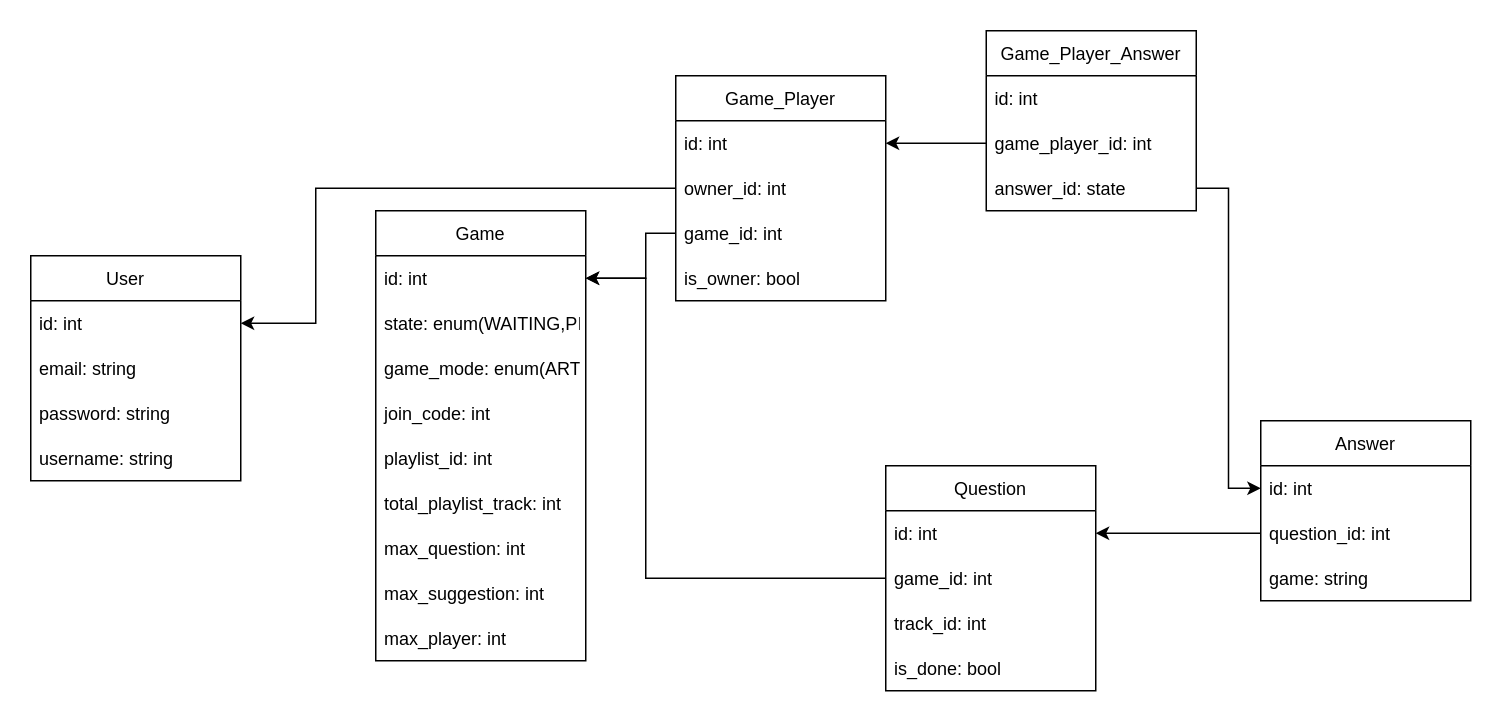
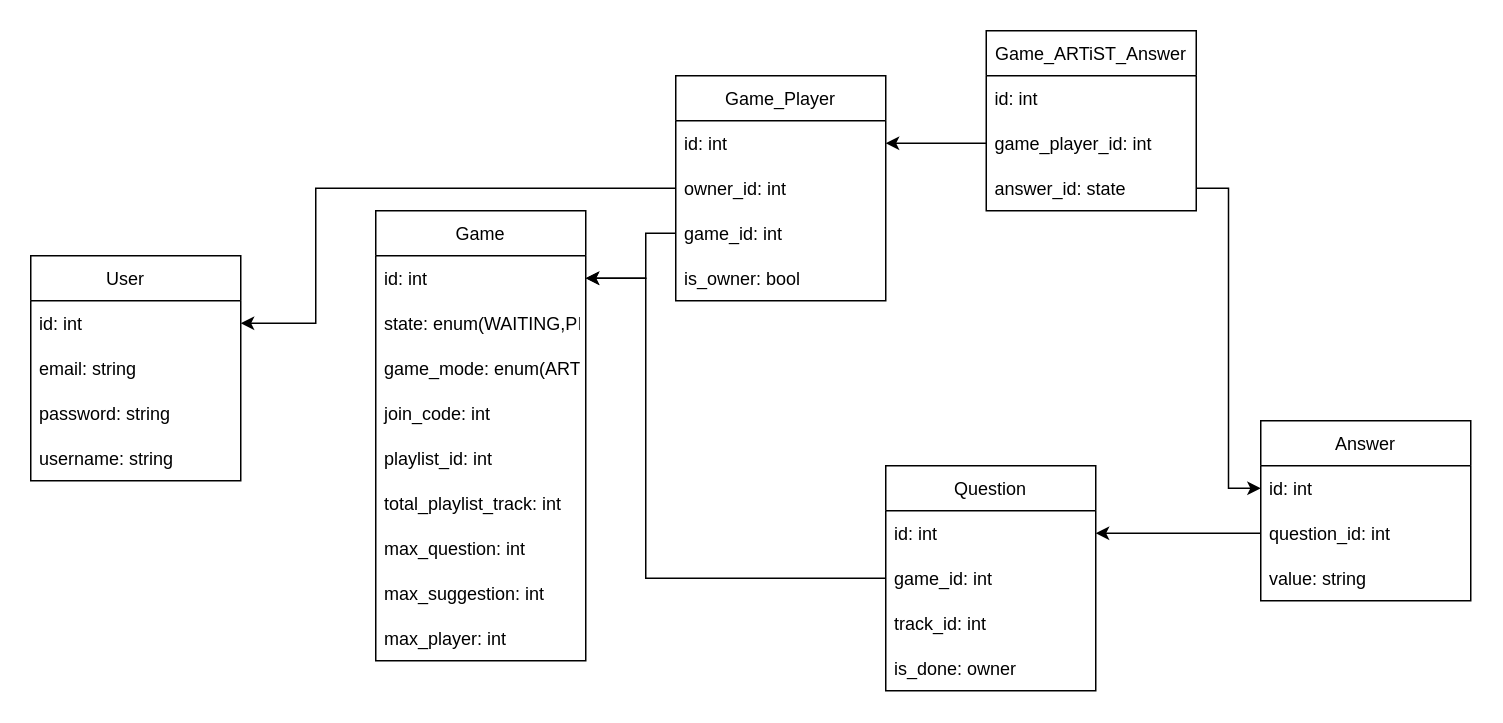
  <mxCell id="0" />
  <mxCell id="1" parent="0" />
  <mxCell id="2" value="User    " style="swimlane;fontStyle=0;childLayout=stackLayout;horizontal=1;startSize=30;horizontalStack=0;resizeParent=1;resizeParentMax=0;resizeLast=0;collapsible=1;marginBottom=0;" parent="1" vertex="1"><mxGeometry x="20" y="170" width="140" height="150" as="geometry" /></mxCell>
  <mxCell id="3" value="id: int" style="text;strokeColor=none;fillColor=none;align=left;verticalAlign=middle;spacingLeft=4;spacingRight=4;overflow=hidden;points=[[0,0.5],[1,0.5]];portConstraint=eastwest;rotatable=0;" parent="2" vertex="1"><mxGeometry y="30" width="140" height="30" as="geometry" /></mxCell>
  <mxCell id="4" value="email: string" style="text;strokeColor=none;fillColor=none;align=left;verticalAlign=middle;spacingLeft=4;spacingRight=4;overflow=hidden;points=[[0,0.5],[1,0.5]];portConstraint=eastwest;rotatable=0;" parent="2" vertex="1"><mxGeometry y="60" width="140" height="30" as="geometry" /></mxCell>
  <mxCell id="5" value="password: string" style="text;strokeColor=none;fillColor=none;align=left;verticalAlign=middle;spacingLeft=4;spacingRight=4;overflow=hidden;points=[[0,0.5],[1,0.5]];portConstraint=eastwest;rotatable=0;" parent="2" vertex="1"><mxGeometry y="90" width="140" height="30" as="geometry" /></mxCell>
  <mxCell id="6" value="username: string" style="text;strokeColor=none;fillColor=none;align=left;verticalAlign=middle;spacingLeft=4;spacingRight=4;overflow=hidden;points=[[0,0.5],[1,0.5]];portConstraint=eastwest;rotatable=0;" parent="2" vertex="1"><mxGeometry y="120" width="140" height="30" as="geometry" /></mxCell>
  <mxCell id="7" value="Game" style="swimlane;fontStyle=0;childLayout=stackLayout;horizontal=1;startSize=30;horizontalStack=0;resizeParent=1;resizeParentMax=0;resizeLast=0;collapsible=1;marginBottom=0;" parent="1" vertex="1"><mxGeometry x="250" y="140" width="140" height="300" as="geometry" /></mxCell>
  <mxCell id="8" value="id: int" style="text;strokeColor=none;fillColor=none;align=left;verticalAlign=middle;spacingLeft=4;spacingRight=4;overflow=hidden;points=[[0,0.5],[1,0.5]];portConstraint=eastwest;rotatable=0;" parent="7" vertex="1"><mxGeometry y="30" width="140" height="30" as="geometry" /></mxCell>
  <mxCell id="9" value="state: enum(WAITING,PROGRESS,FINISH)" style="text;strokeColor=none;fillColor=none;align=left;verticalAlign=middle;spacingLeft=4;spacingRight=4;overflow=hidden;points=[[0,0.5],[1,0.5]];portConstraint=eastwest;rotatable=0;" parent="7" vertex="1"><mxGeometry y="60" width="140" height="30" as="geometry" /></mxCell>
  <mxCell id="10" value="game_mode: enum(ARTiST,TRACK_NAME)" style="text;strokeColor=none;fillColor=none;align=left;verticalAlign=middle;spacingLeft=4;spacingRight=4;overflow=hidden;points=[[0,0.5],[1,0.5]];portConstraint=eastwest;rotatable=0;" parent="7" vertex="1"><mxGeometry y="90" width="140" height="30" as="geometry" /></mxCell>
  <mxCell id="11" value="join_code: int" style="text;strokeColor=none;fillColor=none;align=left;verticalAlign=middle;spacingLeft=4;spacingRight=4;overflow=hidden;points=[[0,0.5],[1,0.5]];portConstraint=eastwest;rotatable=0;" parent="7" vertex="1"><mxGeometry y="120" width="140" height="30" as="geometry" /></mxCell>
  <mxCell id="12" value="playlist_id: int" style="text;strokeColor=none;fillColor=none;align=left;verticalAlign=middle;spacingLeft=4;spacingRight=4;overflow=hidden;points=[[0,0.5],[1,0.5]];portConstraint=eastwest;rotatable=0;" parent="7" vertex="1"><mxGeometry y="150" width="140" height="30" as="geometry" /></mxCell>
  <mxCell id="13" value="total_playlist_track: int" style="text;strokeColor=none;fillColor=none;align=left;verticalAlign=middle;spacingLeft=4;spacingRight=4;overflow=hidden;points=[[0,0.5],[1,0.5]];portConstraint=eastwest;rotatable=0;" parent="7" vertex="1"><mxGeometry y="180" width="140" height="30" as="geometry" /></mxCell>
  <mxCell id="14" value="max_question: int" style="text;strokeColor=none;fillColor=none;align=left;verticalAlign=middle;spacingLeft=4;spacingRight=4;overflow=hidden;points=[[0,0.5],[1,0.5]];portConstraint=eastwest;rotatable=0;" parent="7" vertex="1"><mxGeometry y="210" width="140" height="30" as="geometry" /></mxCell>
  <mxCell id="15" value="max_suggestion: int" style="text;strokeColor=none;fillColor=none;align=left;verticalAlign=middle;spacingLeft=4;spacingRight=4;overflow=hidden;points=[[0,0.5],[1,0.5]];portConstraint=eastwest;rotatable=0;" parent="7" vertex="1"><mxGeometry y="240" width="140" height="30" as="geometry" /></mxCell>
  <mxCell id="16" value="max_player: int" style="text;strokeColor=none;fillColor=none;align=left;verticalAlign=middle;spacingLeft=4;spacingRight=4;overflow=hidden;points=[[0,0.5],[1,0.5]];portConstraint=eastwest;rotatable=0;" parent="7" vertex="1"><mxGeometry y="270" width="140" height="30" as="geometry" /></mxCell>
  <mxCell id="17" value="Game_Player" style="swimlane;fontStyle=0;childLayout=stackLayout;horizontal=1;startSize=30;horizontalStack=0;resizeParent=1;resizeParentMax=0;resizeLast=0;collapsible=1;marginBottom=0;" parent="1" vertex="1"><mxGeometry x="450" y="50" width="140" height="150" as="geometry" /></mxCell>
  <mxCell id="18" value="id: int" style="text;strokeColor=none;fillColor=none;align=left;verticalAlign=middle;spacingLeft=4;spacingRight=4;overflow=hidden;points=[[0,0.5],[1,0.5]];portConstraint=eastwest;rotatable=0;" parent="17" vertex="1"><mxGeometry y="30" width="140" height="30" as="geometry" /></mxCell>
  <mxCell id="19" value="owner_id: int" style="text;strokeColor=none;fillColor=none;align=left;verticalAlign=middle;spacingLeft=4;spacingRight=4;overflow=hidden;points=[[0,0.5],[1,0.5]];portConstraint=eastwest;rotatable=0;" parent="17" vertex="1"><mxGeometry y="60" width="140" height="30" as="geometry" /></mxCell>
  <mxCell id="20" value="game_id: int" style="text;strokeColor=none;fillColor=none;align=left;verticalAlign=middle;spacingLeft=4;spacingRight=4;overflow=hidden;points=[[0,0.5],[1,0.5]];portConstraint=eastwest;rotatable=0;" parent="17" vertex="1"><mxGeometry y="90" width="140" height="30" as="geometry" /></mxCell>
  <mxCell id="21" value="is_owner: bool" style="text;strokeColor=none;fillColor=none;align=left;verticalAlign=middle;spacingLeft=4;spacingRight=4;overflow=hidden;points=[[0,0.5],[1,0.5]];portConstraint=eastwest;rotatable=0;" vertex="1" parent="17"><mxGeometry y="120" width="140" height="30" as="geometry" /></mxCell>
  <mxCell id="22" style="edgeStyle=orthogonalEdgeStyle;rounded=0;orthogonalLoop=1;jettySize=auto;html=1;" parent="1" source="20" target="8" edge="1"><mxGeometry relative="1" as="geometry"><Array as="points"><mxPoint x="430" y="155" /><mxPoint x="430" y="185" /></Array></mxGeometry></mxCell>
  <mxCell id="23" value="Answer" style="swimlane;fontStyle=0;childLayout=stackLayout;horizontal=1;startSize=30;horizontalStack=0;resizeParent=1;resizeParentMax=0;resizeLast=0;collapsible=1;marginBottom=0;" parent="1" vertex="1"><mxGeometry x="840" y="280" width="140" height="120" as="geometry" /></mxCell>
  <mxCell id="24" value="id: int" style="text;strokeColor=none;fillColor=none;align=left;verticalAlign=middle;spacingLeft=4;spacingRight=4;overflow=hidden;points=[[0,0.5],[1,0.5]];portConstraint=eastwest;rotatable=0;" parent="23" vertex="1"><mxGeometry y="30" width="140" height="30" as="geometry" /></mxCell>
  <mxCell id="25" value="question_id: int" style="text;strokeColor=none;fillColor=none;align=left;verticalAlign=middle;spacingLeft=4;spacingRight=4;overflow=hidden;points=[[0,0.5],[1,0.5]];portConstraint=eastwest;rotatable=0;" parent="23" vertex="1"><mxGeometry y="60" width="140" height="30" as="geometry" /></mxCell>
- <mxCell id="26" value="game: string" style="text;strokeColor=none;fillColor=none;align=left;verticalAlign=middle;spacingLeft=4;spacingRight=4;overflow=hidden;points=[[0,0.5],[1,0.5]];portConstraint=eastwest;rotatable=0;" parent="23" vertex="1"><mxGeometry y="90" width="140" height="30" as="geometry" /></mxCell>
+ <mxCell id="26" value="value: string" style="text;strokeColor=none;fillColor=none;align=left;verticalAlign=middle;spacingLeft=4;spacingRight=4;overflow=hidden;points=[[0,0.5],[1,0.5]];portConstraint=eastwest;rotatable=0;" parent="23" vertex="1"><mxGeometry y="90" width="140" height="30" as="geometry" /></mxCell>
  <mxCell id="27" value="Question" style="swimlane;fontStyle=0;childLayout=stackLayout;horizontal=1;startSize=30;horizontalStack=0;resizeParent=1;resizeParentMax=0;resizeLast=0;collapsible=1;marginBottom=0;" parent="1" vertex="1"><mxGeometry x="590" y="310" width="140" height="150" as="geometry" /></mxCell>
  <mxCell id="28" value="id: int" style="text;strokeColor=none;fillColor=none;align=left;verticalAlign=middle;spacingLeft=4;spacingRight=4;overflow=hidden;points=[[0,0.5],[1,0.5]];portConstraint=eastwest;rotatable=0;" parent="27" vertex="1"><mxGeometry y="30" width="140" height="30" as="geometry" /></mxCell>
  <mxCell id="29" value="game_id: int" style="text;strokeColor=none;fillColor=none;align=left;verticalAlign=middle;spacingLeft=4;spacingRight=4;overflow=hidden;points=[[0,0.5],[1,0.5]];portConstraint=eastwest;rotatable=0;" parent="27" vertex="1"><mxGeometry y="60" width="140" height="30" as="geometry" /></mxCell>
  <mxCell id="30" value="track_id: int" style="text;strokeColor=none;fillColor=none;align=left;verticalAlign=middle;spacingLeft=4;spacingRight=4;overflow=hidden;points=[[0,0.5],[1,0.5]];portConstraint=eastwest;rotatable=0;" parent="27" vertex="1"><mxGeometry y="90" width="140" height="30" as="geometry" /></mxCell>
- <mxCell id="31" value="is_done: bool" style="text;strokeColor=none;fillColor=none;align=left;verticalAlign=middle;spacingLeft=4;spacingRight=4;overflow=hidden;points=[[0,0.5],[1,0.5]];portConstraint=eastwest;rotatable=0;" parent="27" vertex="1"><mxGeometry y="120" width="140" height="30" as="geometry" /></mxCell>
+ <mxCell id="31" value="is_done: owner" style="text;strokeColor=none;fillColor=none;align=left;verticalAlign=middle;spacingLeft=4;spacingRight=4;overflow=hidden;points=[[0,0.5],[1,0.5]];portConstraint=eastwest;rotatable=0;" parent="27" vertex="1"><mxGeometry y="120" width="140" height="30" as="geometry" /></mxCell>
  <mxCell id="32" style="edgeStyle=orthogonalEdgeStyle;rounded=0;orthogonalLoop=1;jettySize=auto;html=1;" parent="1" source="25" target="28" edge="1"><mxGeometry relative="1" as="geometry" /></mxCell>
- <mxCell id="33" value="Game_Player_Answer" style="swimlane;fontStyle=0;childLayout=stackLayout;horizontal=1;startSize=30;horizontalStack=0;resizeParent=1;resizeParentMax=0;resizeLast=0;collapsible=1;marginBottom=0;" parent="1" vertex="1"><mxGeometry x="657" y="20" width="140" height="120" as="geometry" /></mxCell>
+ <mxCell id="33" value="Game_ARTiST_Answer" style="swimlane;fontStyle=0;childLayout=stackLayout;horizontal=1;startSize=30;horizontalStack=0;resizeParent=1;resizeParentMax=0;resizeLast=0;collapsible=1;marginBottom=0;" parent="1" vertex="1"><mxGeometry x="657" y="20" width="140" height="120" as="geometry" /></mxCell>
  <mxCell id="34" value="id: int" style="text;strokeColor=none;fillColor=none;align=left;verticalAlign=middle;spacingLeft=4;spacingRight=4;overflow=hidden;points=[[0,0.5],[1,0.5]];portConstraint=eastwest;rotatable=0;" parent="33" vertex="1"><mxGeometry y="30" width="140" height="30" as="geometry" /></mxCell>
  <mxCell id="35" value="game_player_id: int" style="text;strokeColor=none;fillColor=none;align=left;verticalAlign=middle;spacingLeft=4;spacingRight=4;overflow=hidden;points=[[0,0.5],[1,0.5]];portConstraint=eastwest;rotatable=0;" parent="33" vertex="1"><mxGeometry y="60" width="140" height="30" as="geometry" /></mxCell>
  <mxCell id="36" value="answer_id: state" style="text;strokeColor=none;fillColor=none;align=left;verticalAlign=middle;spacingLeft=4;spacingRight=4;overflow=hidden;points=[[0,0.5],[1,0.5]];portConstraint=eastwest;rotatable=0;" parent="33" vertex="1"><mxGeometry y="90" width="140" height="30" as="geometry" /></mxCell>
  <mxCell id="37" style="edgeStyle=orthogonalEdgeStyle;rounded=0;orthogonalLoop=1;jettySize=auto;html=1;exitX=0;exitY=0.5;exitDx=0;exitDy=0;" parent="1" source="35" target="18" edge="1"><mxGeometry relative="1" as="geometry" /></mxCell>
  <mxCell id="38" style="edgeStyle=orthogonalEdgeStyle;rounded=0;orthogonalLoop=1;jettySize=auto;html=1;entryX=0;entryY=0.5;entryDx=0;entryDy=0;" parent="1" source="36" target="24" edge="1"><mxGeometry relative="1" as="geometry" /></mxCell>
  <mxCell id="39" style="edgeStyle=orthogonalEdgeStyle;rounded=0;orthogonalLoop=1;jettySize=auto;html=1;" parent="1" source="19" target="3" edge="1"><mxGeometry relative="1" as="geometry"><Array as="points"><mxPoint x="210" y="125" /><mxPoint x="210" y="215" /></Array></mxGeometry></mxCell>
  <mxCell id="40" style="edgeStyle=orthogonalEdgeStyle;rounded=0;orthogonalLoop=1;jettySize=auto;html=1;" parent="1" source="29" target="8" edge="1"><mxGeometry relative="1" as="geometry"><Array as="points"><mxPoint x="430" y="385" /><mxPoint x="430" y="185" /></Array></mxGeometry></mxCell>
